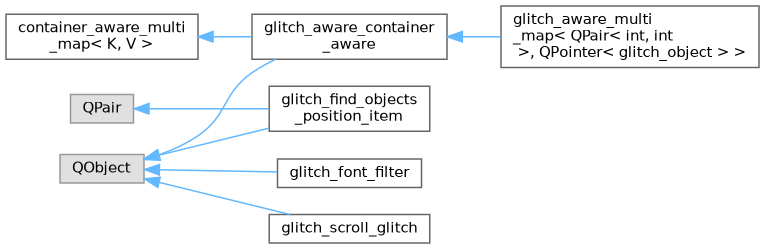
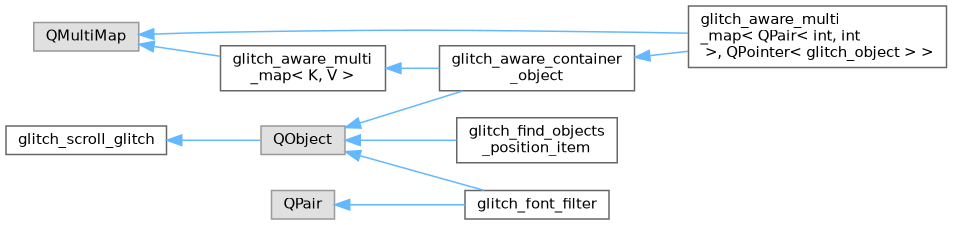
  digraph {
    rankdir=LR
    node [color=grey40 fillcolor=white fontname=Helvetica fontsize=10 shape=box style=filled]
    edge [color=steelblue1 dir=back fontname=Helvetica fontsize=10 labelfontname=Helvetica labelfontsize=10 style=solid]
+   n1 [color=grey60 fillcolor="#E0E0E0" height=0.2 label=QMultiMap width=0.4]
    n2 [height=0.2 label="glitch_aware_multi\l_map\< QPair\< int, int\l \>, QPointer\< glitch_object \> \>" width=0.4]
-   n3 [height=0.2 label="container_aware_multi\l_map\< K, V \>" width=0.4]
-   n4 [height=0.2 label="glitch_aware_container\l_aware" width=0.4]
+   n3 [height=0.2 label="glitch_aware_multi\l_map\< K, V \>" width=0.4]
+   n4 [height=0.2 label="glitch_aware_container\l_object" width=0.4]
    n5 [color=grey60 fillcolor="#E0E0E0" height=0.2 label=QObject width=0.4]
    n6 [height=0.2 label="glitch_find_objects\l_position_item" width=0.4]
    n7 [height=0.2 label=glitch_font_filter width=0.4]
    n8 [height=0.2 label=glitch_scroll_glitch width=0.4]
    n9 [color=grey60 fillcolor="#E0E0E0" height=0.2 label=QPair width=0.4]
+   n1 -> n2
+   n1 -> n3
    n3 -> n4
    n4 -> n2
    n5 -> n4
    n5 -> n6
    n5 -> n7
-   n5 -> n8
-   n9 -> n6
+   n8 -> n5
+   n9 -> n7
  }
